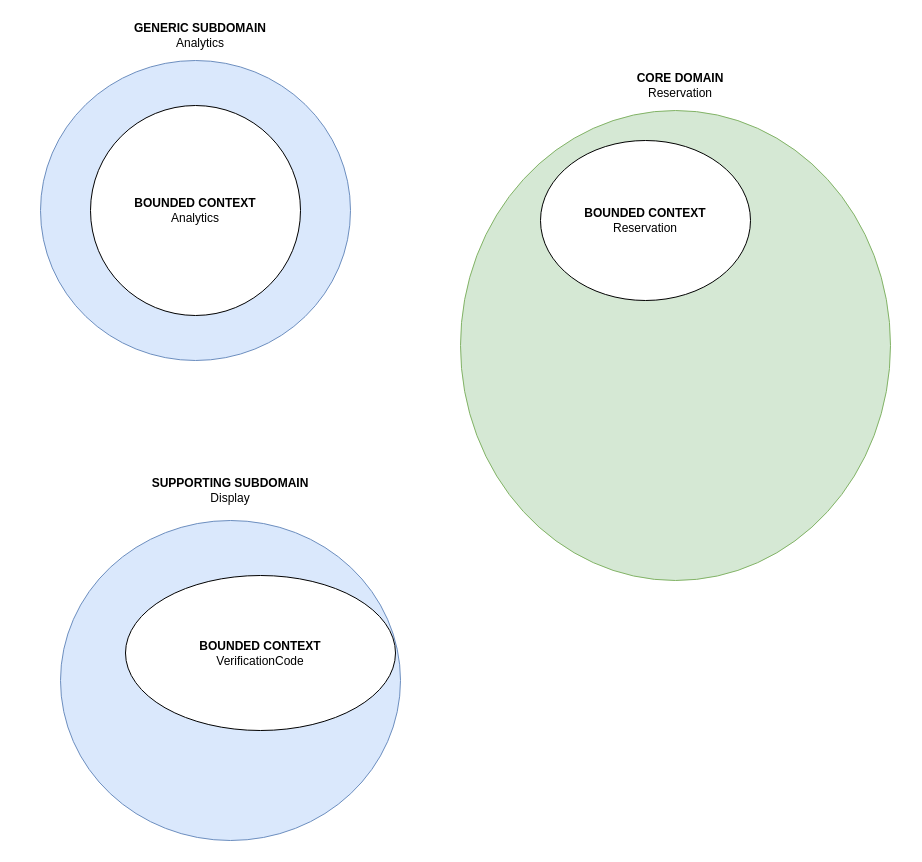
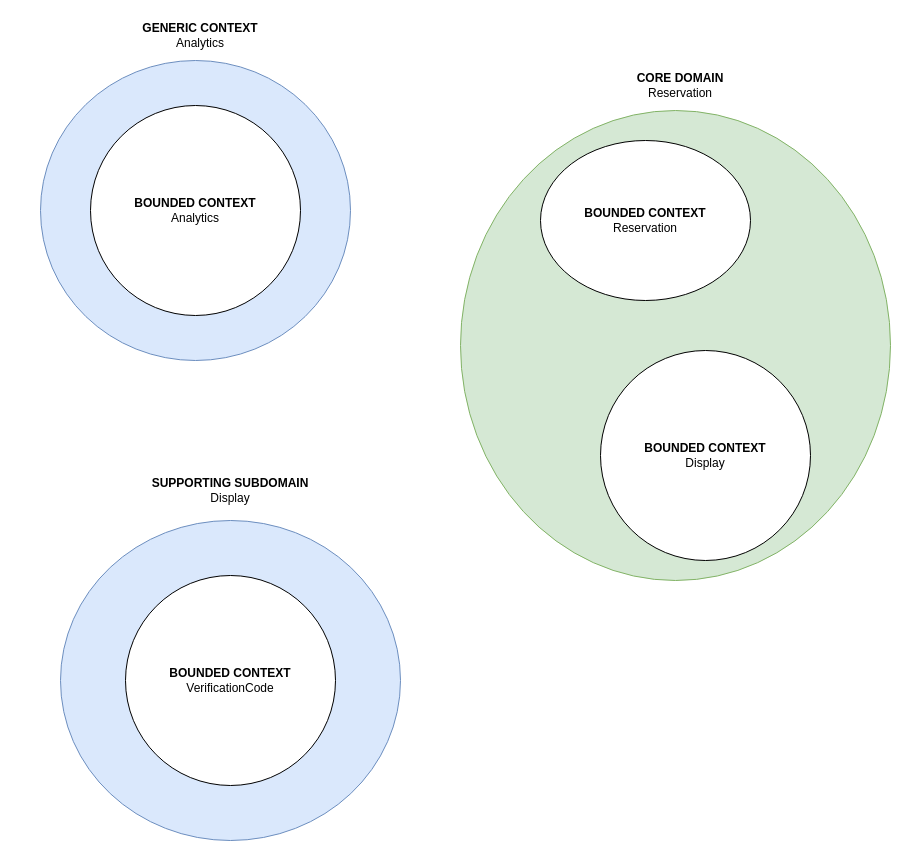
  <mxCell id="0" />
  <mxCell id="1" parent="0" />
  <mxCell id="2" value="" style="ellipse;whiteSpace=wrap;html=1;fillColor=#d5e8d4;strokeColor=#82b366;" parent="1" vertex="1"><mxGeometry x="460" y="110" width="430" height="470" as="geometry" /></mxCell>
  <mxCell id="3" value="" style="ellipse;whiteSpace=wrap;html=1;fillColor=#dae8fc;strokeColor=#6c8ebf;" parent="1" vertex="1"><mxGeometry x="60" y="520" width="340" height="320" as="geometry" /></mxCell>
  <mxCell id="4" value="" style="ellipse;whiteSpace=wrap;html=1;fillColor=#dae8fc;strokeColor=#6c8ebf;" parent="1" vertex="1"><mxGeometry x="40" y="60" width="310" height="300" as="geometry" /></mxCell>
  <mxCell id="5" value="&lt;b&gt;CORE DOMAIN&lt;/b&gt;&lt;br&gt;Reservation" style="text;html=1;strokeColor=none;fillColor=none;align=center;verticalAlign=middle;whiteSpace=wrap;rounded=0;" parent="1" vertex="1"><mxGeometry x="460" y="70" width="440" height="30" as="geometry" /></mxCell>
- <mxCell id="6" value="&lt;b&gt;GENERIC SUBDOMAIN&lt;/b&gt;&lt;br&gt;Analytics" style="text;html=1;strokeColor=none;fillColor=none;align=center;verticalAlign=middle;whiteSpace=wrap;rounded=0;" parent="1" vertex="1"><mxGeometry x="20" y="20" width="360" height="30" as="geometry" /></mxCell>
+ <mxCell id="6" value="&lt;b&gt;GENERIC CONTEXT&lt;/b&gt;&lt;br&gt;Analytics" style="text;html=1;strokeColor=none;fillColor=none;align=center;verticalAlign=middle;whiteSpace=wrap;rounded=0;" parent="1" vertex="1"><mxGeometry x="20" y="20" width="360" height="30" as="geometry" /></mxCell>
  <mxCell id="7" value="&lt;b&gt;SUPPORTING SUBDOMAIN&lt;/b&gt;&lt;br&gt;Display" style="text;html=1;strokeColor=none;fillColor=none;align=center;verticalAlign=middle;whiteSpace=wrap;rounded=0;" parent="1" vertex="1"><mxGeometry x="30" y="475" width="400" height="30" as="geometry" /></mxCell>
  <mxCell id="8" value="&lt;b&gt;BOUNDED CONTEXT&lt;/b&gt;&lt;br&gt;Analytics" style="ellipse;whiteSpace=wrap;html=1;" parent="1" vertex="1"><mxGeometry x="90" y="105" width="210" height="210" as="geometry" /></mxCell>
- <mxCell id="9" value="&lt;b&gt;BOUNDED CONTEXT&lt;/b&gt;&lt;br&gt;VerificationCode" style="ellipse;whiteSpace=wrap;html=1;" parent="1" vertex="1"><mxGeometry x="125" y="575" width="270" height="155" as="geometry" /></mxCell>
+ <mxCell id="9" value="&lt;b&gt;BOUNDED CONTEXT&lt;/b&gt;&lt;br&gt;VerificationCode" style="ellipse;whiteSpace=wrap;html=1;" parent="1" vertex="1"><mxGeometry x="125" y="575" width="210" height="210" as="geometry" /></mxCell>
+ <mxCell id="10" value="&lt;b&gt;BOUNDED CONTEXT&lt;/b&gt;&lt;br&gt;Display" style="ellipse;whiteSpace=wrap;html=1;" parent="1" vertex="1"><mxGeometry x="600" y="350" width="210" height="210" as="geometry" /></mxCell>
  <mxCell id="11" value="&lt;b&gt;BOUNDED CONTEXT&lt;/b&gt;&lt;br&gt;Reservation" style="ellipse;whiteSpace=wrap;html=1;" parent="1" vertex="1"><mxGeometry x="540" y="140" width="210" height="160" as="geometry" /></mxCell>
